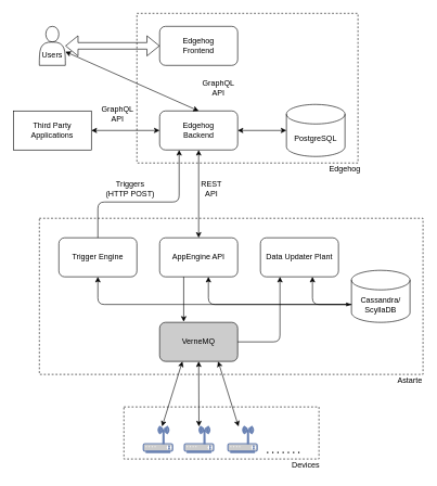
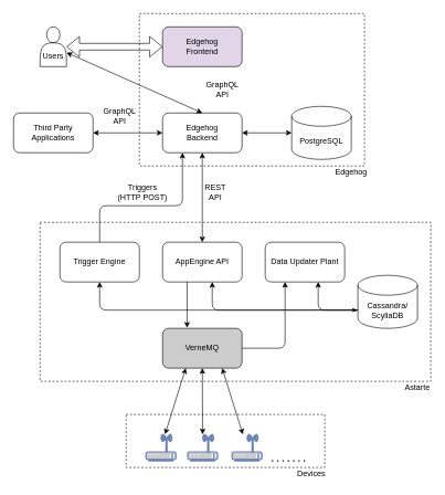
  <mxCell id="0" />
  <mxCell id="1" parent="0" />
- <mxCell id="2" value="&lt;div&gt;Edgehog&lt;/div&gt;&lt;div&gt;Frontend&lt;/div&gt;" style="rounded=1;whiteSpace=wrap;html=1;" vertex="1" parent="1"><mxGeometry x="245" y="40" width="120" height="60" as="geometry" /></mxCell>
+ <mxCell id="2" value="&lt;div&gt;Edgehog&lt;/div&gt;&lt;div&gt;Frontend&lt;/div&gt;" style="rounded=1;whiteSpace=wrap;html=1;fillColor=#e1d5e7;" vertex="1" parent="1"><mxGeometry x="245" y="40" width="120" height="60" as="geometry" /></mxCell>
  <mxCell id="3" value="" style="fontColor=#0066CC;verticalAlign=top;verticalLabelPosition=bottom;labelPosition=center;align=center;html=1;outlineConnect=0;fillColor=#CCCCCC;strokeColor=#6881B3;gradientColor=none;gradientDirection=north;strokeWidth=2;shape=mxgraph.networks.wireless_modem;" vertex="1" parent="1"><mxGeometry x="220" y="655" width="45" height="40" as="geometry" /></mxCell>
  <mxCell id="4" value="&lt;div&gt;Edgehog&lt;/div&gt;&lt;div&gt;Backend&lt;/div&gt;" style="rounded=1;whiteSpace=wrap;html=1;" vertex="1" parent="1"><mxGeometry x="245" y="170" width="120" height="60" as="geometry" /></mxCell>
  <mxCell id="5" value="PostgreSQL" style="shape=cylinder3;whiteSpace=wrap;html=1;boundedLbl=1;backgroundOutline=1;size=15;" vertex="1" parent="1"><mxGeometry x="440" y="160" width="90" height="80" as="geometry" /></mxCell>
  <mxCell id="6" value="" style="endArrow=classic;startArrow=classic;html=1;exitX=0.5;exitY=0;exitDx=0;exitDy=0;" edge="1" parent="1" source="4" target="9"><mxGeometry width="50" height="50" relative="1" as="geometry"><mxPoint x="280" y="410" as="sourcePoint" /><mxPoint x="330" y="360" as="targetPoint" /></mxGeometry></mxCell>
  <mxCell id="7" value="&lt;div&gt;GraphQL&lt;/div&gt;&lt;div&gt;API&lt;/div&gt;" style="text;html=1;align=center;verticalAlign=middle;resizable=0;points=[];autosize=1;strokeColor=none;" vertex="1" parent="1"><mxGeometry x="305" y="120" width="60" height="30" as="geometry" /></mxCell>
  <mxCell id="8" value="" style="endArrow=classic;startArrow=classic;html=1;entryX=0;entryY=0.5;entryDx=0;entryDy=0;entryPerimeter=0;exitX=1;exitY=0.5;exitDx=0;exitDy=0;" edge="1" parent="1" source="4" target="5"><mxGeometry width="50" height="50" relative="1" as="geometry"><mxPoint x="370" y="330" as="sourcePoint" /><mxPoint x="420" y="280" as="targetPoint" /></mxGeometry></mxCell>
  <mxCell id="9" value="&lt;div&gt;&lt;br&gt;&lt;/div&gt;&lt;div&gt;&lt;br&gt;&lt;/div&gt;&lt;div&gt;Users&lt;/div&gt;" style="shape=actor;whiteSpace=wrap;html=1;" vertex="1" parent="1"><mxGeometry x="60" y="40" width="40" height="60" as="geometry" /></mxCell>
  <mxCell id="10" value="" style="shape=flexArrow;endArrow=classic;startArrow=classic;html=1;entryX=0;entryY=0.5;entryDx=0;entryDy=0;" edge="1" parent="1" source="9" target="2"><mxGeometry width="100" height="100" relative="1" as="geometry"><mxPoint x="250" y="260" as="sourcePoint" /><mxPoint x="350" y="160" as="targetPoint" /></mxGeometry></mxCell>
- <mxCell id="11" value="&lt;div&gt;Third Party&lt;/div&gt;&lt;div&gt;Applications&lt;/div&gt;" style="whiteSpace=wrap;html=1;strokeColor=#000000;fillColor=#ffffff;rounded=0;" vertex="1" parent="1"><mxGeometry x="20" y="170" width="120" height="60" as="geometry" /></mxCell>
+ <mxCell id="11" value="&lt;div&gt;Third Party&lt;/div&gt;&lt;div&gt;Applications&lt;/div&gt;" style="rounded=1;whiteSpace=wrap;html=1;strokeColor=#000000;fillColor=#ffffff;" vertex="1" parent="1"><mxGeometry x="20" y="170" width="120" height="60" as="geometry" /></mxCell>
  <mxCell id="12" value="" style="endArrow=classic;startArrow=classic;html=1;exitX=1;exitY=0.5;exitDx=0;exitDy=0;entryX=0;entryY=0.5;entryDx=0;entryDy=0;" edge="1" parent="1" source="11" target="4"><mxGeometry width="50" height="50" relative="1" as="geometry"><mxPoint x="150" y="220" as="sourcePoint" /><mxPoint x="200" y="170" as="targetPoint" /></mxGeometry></mxCell>
  <mxCell id="13" value="&lt;div&gt;GraphQL&lt;/div&gt;&lt;div&gt;API&lt;/div&gt;" style="text;html=1;align=center;verticalAlign=middle;resizable=0;points=[];autosize=1;strokeColor=none;" vertex="1" parent="1"><mxGeometry x="150" y="160" width="60" height="30" as="geometry" /></mxCell>
  <mxCell id="14" value="VerneMQ" style="rounded=1;whiteSpace=wrap;html=1;strokeColor=#000000;fillColor=#cccccc;" vertex="1" parent="1"><mxGeometry x="245" y="495" width="120" height="60" as="geometry" /></mxCell>
  <mxCell id="15" value="&lt;div&gt;Cassandra/&lt;/div&gt;&lt;div&gt;ScyllaDB&lt;/div&gt;" style="shape=cylinder3;whiteSpace=wrap;html=1;boundedLbl=1;backgroundOutline=1;size=15;" vertex="1" parent="1"><mxGeometry x="540" y="415" width="90" height="80" as="geometry" /></mxCell>
  <mxCell id="16" value="" style="fontColor=#0066CC;verticalAlign=top;verticalLabelPosition=bottom;labelPosition=center;align=center;html=1;outlineConnect=0;fillColor=#CCCCCC;strokeColor=#6881B3;gradientColor=none;gradientDirection=north;strokeWidth=2;shape=mxgraph.networks.wireless_modem;" vertex="1" parent="1"><mxGeometry x="350" y="655" width="45" height="40" as="geometry" /></mxCell>
  <mxCell id="17" value="" style="fontColor=#0066CC;verticalAlign=top;verticalLabelPosition=bottom;labelPosition=center;align=center;html=1;outlineConnect=0;fillColor=#CCCCCC;strokeColor=#6881B3;gradientColor=none;gradientDirection=north;strokeWidth=2;shape=mxgraph.networks.wireless_modem;" vertex="1" parent="1"><mxGeometry x="283" y="655" width="45" height="40" as="geometry" /></mxCell>
  <mxCell id="18" value="" style="endArrow=none;dashed=1;html=1;dashPattern=1 3;strokeWidth=2;" edge="1" parent="1"><mxGeometry width="50" height="50" relative="1" as="geometry"><mxPoint x="410" y="695" as="sourcePoint" /><mxPoint x="460" y="695" as="targetPoint" /></mxGeometry></mxCell>
  <mxCell id="19" value="" style="endArrow=classic;startArrow=classic;html=1;entryX=0.292;entryY=1;entryDx=0;entryDy=0;entryPerimeter=0;" edge="1" parent="1" source="3" target="14"><mxGeometry width="50" height="50" relative="1" as="geometry"><mxPoint x="250" y="655" as="sourcePoint" /><mxPoint x="330" y="475" as="targetPoint" /></mxGeometry></mxCell>
  <mxCell id="20" value="" style="endArrow=classic;startArrow=classic;html=1;" edge="1" parent="1" source="14" target="17"><mxGeometry width="50" height="50" relative="1" as="geometry"><mxPoint x="305" y="605" as="sourcePoint" /><mxPoint x="305" y="625.711" as="targetPoint" /></mxGeometry></mxCell>
  <mxCell id="21" value="" style="endArrow=classic;startArrow=classic;html=1;entryX=0.75;entryY=1;entryDx=0;entryDy=0;" edge="1" parent="1" source="16" target="14"><mxGeometry width="50" height="50" relative="1" as="geometry"><mxPoint x="330" y="615" as="sourcePoint" /><mxPoint x="380" y="565" as="targetPoint" /></mxGeometry></mxCell>
  <mxCell id="22" value="AppEngine API" style="rounded=1;whiteSpace=wrap;html=1;strokeColor=#000000;fillColor=none;" vertex="1" parent="1"><mxGeometry x="245" y="365" width="120" height="60" as="geometry" /></mxCell>
  <mxCell id="23" value="Data Updater Plant" style="rounded=1;whiteSpace=wrap;html=1;strokeColor=#000000;fillColor=none;" vertex="1" parent="1"><mxGeometry x="400" y="365" width="120" height="60" as="geometry" /></mxCell>
  <mxCell id="24" value="&lt;div&gt;Trigger Engine&lt;/div&gt;" style="rounded=1;whiteSpace=wrap;html=1;strokeColor=#000000;fillColor=none;" vertex="1" parent="1"><mxGeometry x="90" y="365" width="120" height="60" as="geometry" /></mxCell>
  <mxCell id="25" value="" style="endArrow=classic;startArrow=classic;html=1;labelPosition=right;verticalLabelPosition=top;align=left;verticalAlign=bottom;entryX=0.5;entryY=1;entryDx=0;entryDy=0;exitX=0.5;exitY=0;exitDx=0;exitDy=0;" edge="1" parent="1" source="22" target="4"><mxGeometry width="50" height="50" relative="1" as="geometry"><mxPoint x="280" y="370" as="sourcePoint" /><mxPoint x="300" y="300" as="targetPoint" /></mxGeometry></mxCell>
  <mxCell id="26" value="" style="edgeStyle=segmentEdgeStyle;endArrow=classic;html=1;entryX=0.25;entryY=1;entryDx=0;entryDy=0;" edge="1" parent="1" source="24" target="4"><mxGeometry width="50" height="50" relative="1" as="geometry"><mxPoint x="-90" y="460" as="sourcePoint" /><mxPoint x="30" y="400" as="targetPoint" /><Array as="points"><mxPoint x="150" y="310" /><mxPoint x="275" y="310" /></Array></mxGeometry></mxCell>
  <mxCell id="27" value="" style="edgeStyle=segmentEdgeStyle;endArrow=classic;html=1;entryX=0.5;entryY=1;entryDx=0;entryDy=0;entryPerimeter=0;exitX=0;exitY=0;exitDx=0;exitDy=52.5;exitPerimeter=0;startArrow=classicThin;startFill=1;" edge="1" parent="1" source="15" target="24"><mxGeometry width="50" height="50" relative="1" as="geometry"><mxPoint x="280" y="385" as="sourcePoint" /><mxPoint x="330" y="335" as="targetPoint" /></mxGeometry></mxCell>
  <mxCell id="28" value="" style="edgeStyle=segmentEdgeStyle;endArrow=classic;html=1;exitX=0;exitY=0;exitDx=0;exitDy=52.5;exitPerimeter=0;" edge="1" parent="1" source="15" target="22"><mxGeometry width="50" height="50" relative="1" as="geometry"><mxPoint x="390" y="465" as="sourcePoint" /><mxPoint x="330" y="335" as="targetPoint" /><Array as="points"><mxPoint x="320" y="468" /></Array></mxGeometry></mxCell>
  <mxCell id="29" value="" style="edgeStyle=segmentEdgeStyle;endArrow=classic;html=1;exitX=0;exitY=0;exitDx=0;exitDy=52.5;exitPerimeter=0;" edge="1" parent="1" source="15"><mxGeometry width="50" height="50" relative="1" as="geometry"><mxPoint x="450" y="475" as="sourcePoint" /><mxPoint x="480" y="425" as="targetPoint" /><Array as="points"><mxPoint x="480" y="468" /><mxPoint x="480" y="425" /></Array></mxGeometry></mxCell>
  <mxCell id="30" value="" style="edgeStyle=elbowEdgeStyle;elbow=horizontal;endArrow=classic;html=1;entryX=0.308;entryY=-0.017;entryDx=0;entryDy=0;entryPerimeter=0;" edge="1" parent="1" target="14"><mxGeometry width="50" height="50" relative="1" as="geometry"><mxPoint x="282" y="425" as="sourcePoint" /><mxPoint x="330" y="335" as="targetPoint" /></mxGeometry></mxCell>
  <mxCell id="31" value="" style="edgeStyle=segmentEdgeStyle;endArrow=classic;html=1;entryX=0.25;entryY=1;entryDx=0;entryDy=0;exitX=1;exitY=0.5;exitDx=0;exitDy=0;" edge="1" parent="1" source="14" target="23"><mxGeometry width="50" height="50" relative="1" as="geometry"><mxPoint x="280" y="385" as="sourcePoint" /><mxPoint x="330" y="335" as="targetPoint" /></mxGeometry></mxCell>
  <mxCell id="32" value="" style="rounded=0;whiteSpace=wrap;html=1;shadow=0;strokeColor=#000000;fillColor=none;dashed=1;" vertex="1" parent="1"><mxGeometry x="190" y="625" width="300" height="80" as="geometry" /></mxCell>
  <mxCell id="33" value="" style="rounded=0;whiteSpace=wrap;html=1;shadow=0;dashed=1;strokeColor=#000000;fillColor=none;" vertex="1" parent="1"><mxGeometry x="60" y="335" width="590" height="240" as="geometry" /></mxCell>
  <mxCell id="34" value="" style="rounded=0;whiteSpace=wrap;html=1;shadow=0;dashed=1;strokeColor=#000000;fillColor=none;" vertex="1" parent="1"><mxGeometry x="210" y="20" width="340" height="230" as="geometry" /></mxCell>
  <mxCell id="35" value="Edgehog" style="text;html=1;strokeColor=none;fillColor=none;align=center;verticalAlign=middle;whiteSpace=wrap;rounded=0;shadow=0;dashed=1;" vertex="1" parent="1"><mxGeometry x="510" y="250" width="40" height="20" as="geometry" /></mxCell>
  <mxCell id="36" value="&lt;div&gt;Astarte&lt;/div&gt;" style="text;html=1;strokeColor=none;fillColor=none;align=center;verticalAlign=middle;whiteSpace=wrap;rounded=0;shadow=0;dashed=1;" vertex="1" parent="1"><mxGeometry x="610" y="575" width="40" height="20" as="geometry" /></mxCell>
  <mxCell id="37" value="Devices" style="text;html=1;strokeColor=none;fillColor=none;align=center;verticalAlign=middle;whiteSpace=wrap;rounded=0;shadow=0;dashed=1;" vertex="1" parent="1"><mxGeometry x="450" y="705" width="40" height="20" as="geometry" /></mxCell>
  <mxCell id="38" value="&lt;div&gt;REST&lt;/div&gt;&lt;div&gt;API&lt;/div&gt;" style="text;html=1;strokeColor=none;fillColor=none;align=center;verticalAlign=middle;whiteSpace=wrap;rounded=0;shadow=0;dashed=1;" vertex="1" parent="1"><mxGeometry x="305" y="280" width="40" height="20" as="geometry" /></mxCell>
- <mxCell id="39" value="&lt;div&gt;Triggers&lt;br&gt;&lt;/div&gt;&lt;div&gt;(HTTP POST)&lt;/div&gt;" style="text;html=1;strokeColor=none;fillColor=none;align=center;verticalAlign=middle;whiteSpace=wrap;rounded=0;shadow=0;dashed=1;" vertex="1" parent="1"><mxGeometry x="155" y="280" width="90" height="20" as="geometry" /></mxCell>
+ <mxCell id="39" value="&lt;div&gt;Triggers&lt;br&gt;&lt;/div&gt;&lt;div&gt;(HTTP POST)&lt;/div&gt;" style="text;html=1;strokeColor=none;fillColor=none;align=center;verticalAlign=middle;whiteSpace=wrap;rounded=0;shadow=0;dashed=1;" vertex="1" parent="1"><mxGeometry x="170" y="280" width="90" height="20" as="geometry" /></mxCell>
